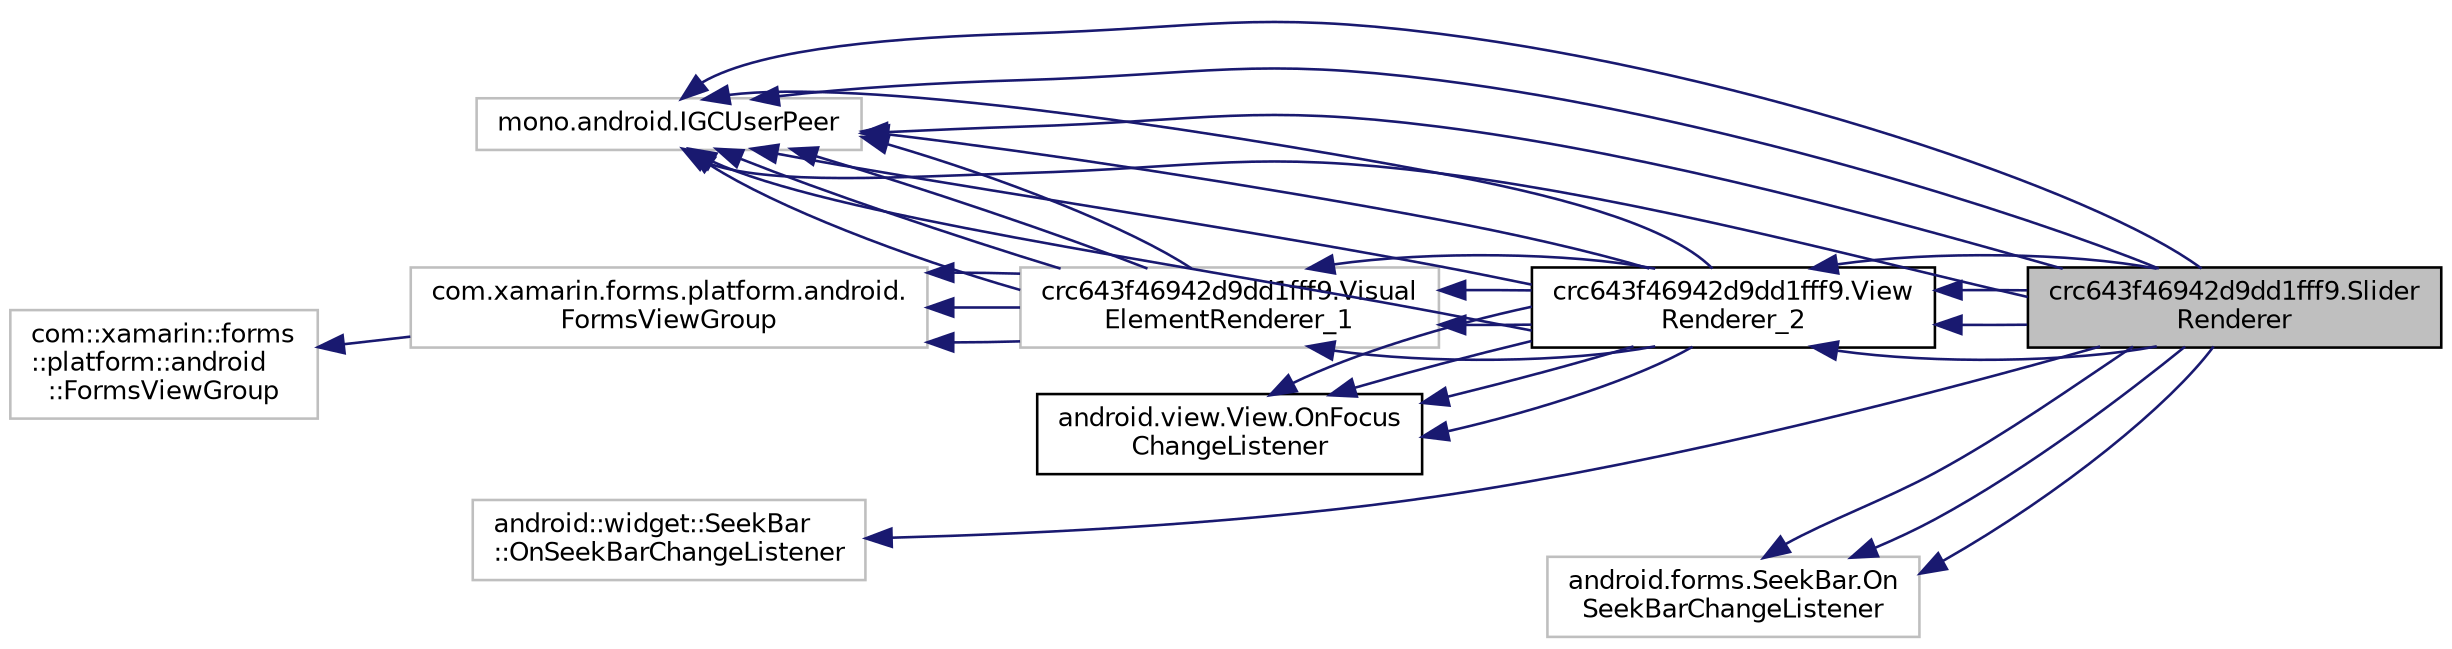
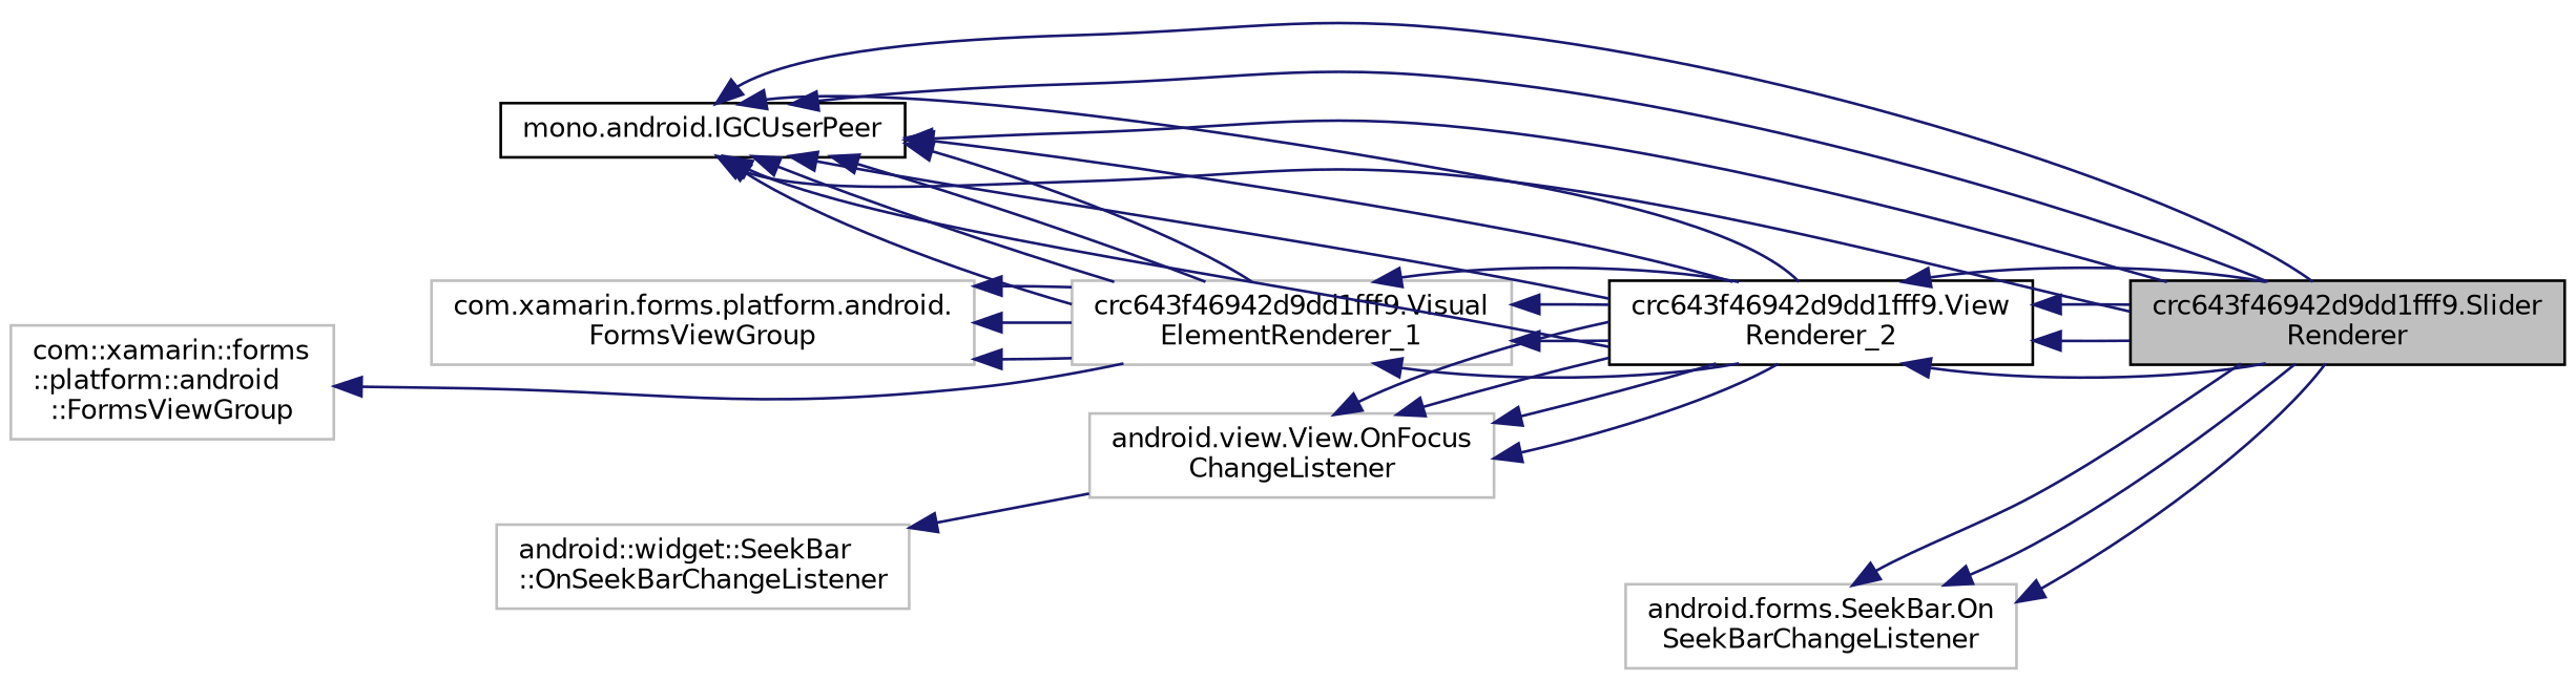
  digraph {
    rankdir=LR
    node [color=grey75 fillcolor=white fontname=Helvetica fontsize=10 shape=record style=filled]
    edge [color=midnightblue dir=back fontname=Helvetica fontsize=10 labelfontname=Helvetica labelfontsize=10 style=solid]
    n1 [color=black fillcolor=grey75 fontcolor=black height=0.2 label="crc643f46942d9dd1fff9.Slider\lRenderer" width=0.4]
    n2 [color=black height=0.2 label="crc643f46942d9dd1fff9.View\lRenderer_2" width=0.4]
    n3 [height=0.2 label="crc643f46942d9dd1fff9.Visual\lElementRenderer_1" width=0.4]
    n4 [height=0.2 label="com::xamarin::forms\l::platform::android\l::FormsViewGroup" width=0.4]
-   n5 [height=0.2 label="mono.android.IGCUserPeer" width=0.4]
+   n5 [color=black height=0.2 label="mono.android.IGCUserPeer" width=0.4]
    n6 [height=0.2 label="com.xamarin.forms.platform.android.\lFormsViewGroup" width=0.4]
-   n7 [color=black height=0.2 label="android.view.View.OnFocus\lChangeListener" width=0.4]
+   n7 [height=0.2 label="android.view.View.OnFocus\lChangeListener" width=0.4]
    n8 [height=0.2 label="android::widget::SeekBar\l::OnSeekBarChangeListener" width=0.4]
    n9 [height=0.2 label="android.forms.SeekBar.On\lSeekBarChangeListener" width=0.4]
    n2 -> n1
    n2 -> n1
    n2 -> n1
    n2 -> n1
    n3 -> n2
    n3 -> n2
    n3 -> n2
    n3 -> n2
-   n4 -> n6
+   n4 -> n3
    n5 -> n1
    n5 -> n1
    n5 -> n1
    n5 -> n1
    n5 -> n2
    n5 -> n2
    n5 -> n2
    n5 -> n2
    n5 -> n3
    n5 -> n3
    n5 -> n3
    n5 -> n3
    n6 -> n3
    n6 -> n3
    n6 -> n3
    n7 -> n2
    n7 -> n2
    n7 -> n2
    n7 -> n2
-   n8 -> n1
+   n8 -> n7
    n9 -> n1
    n9 -> n1
    n9 -> n1
  }
